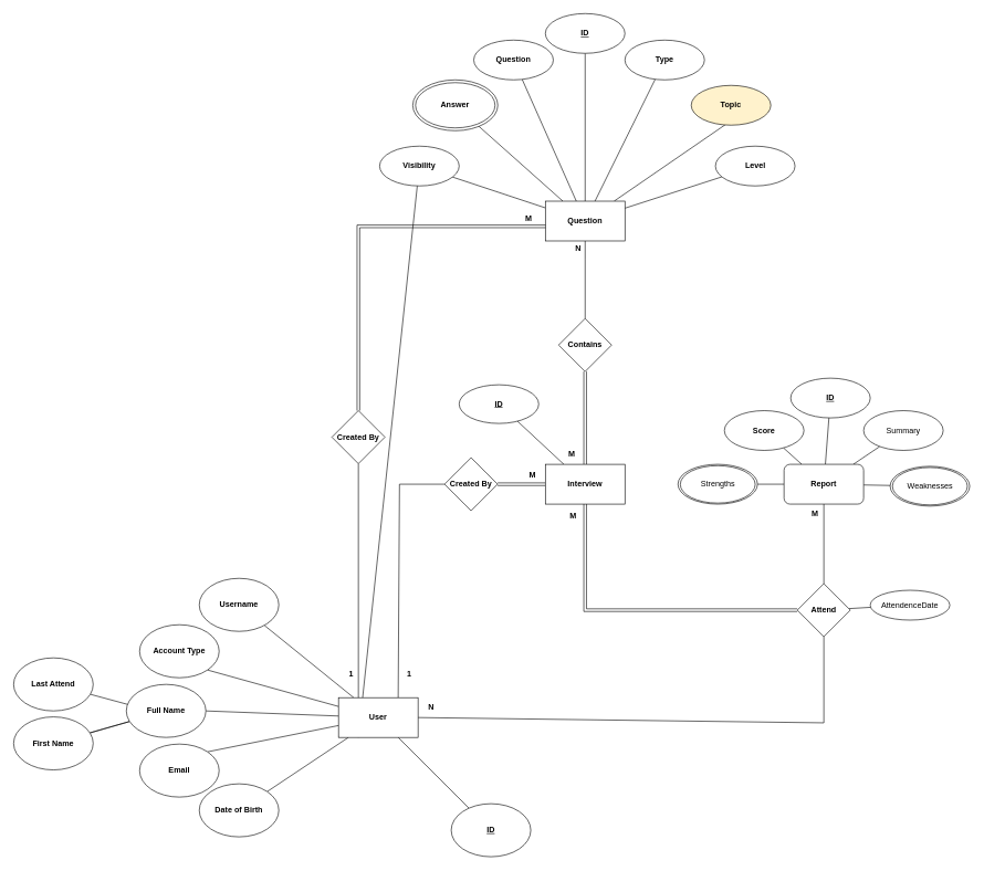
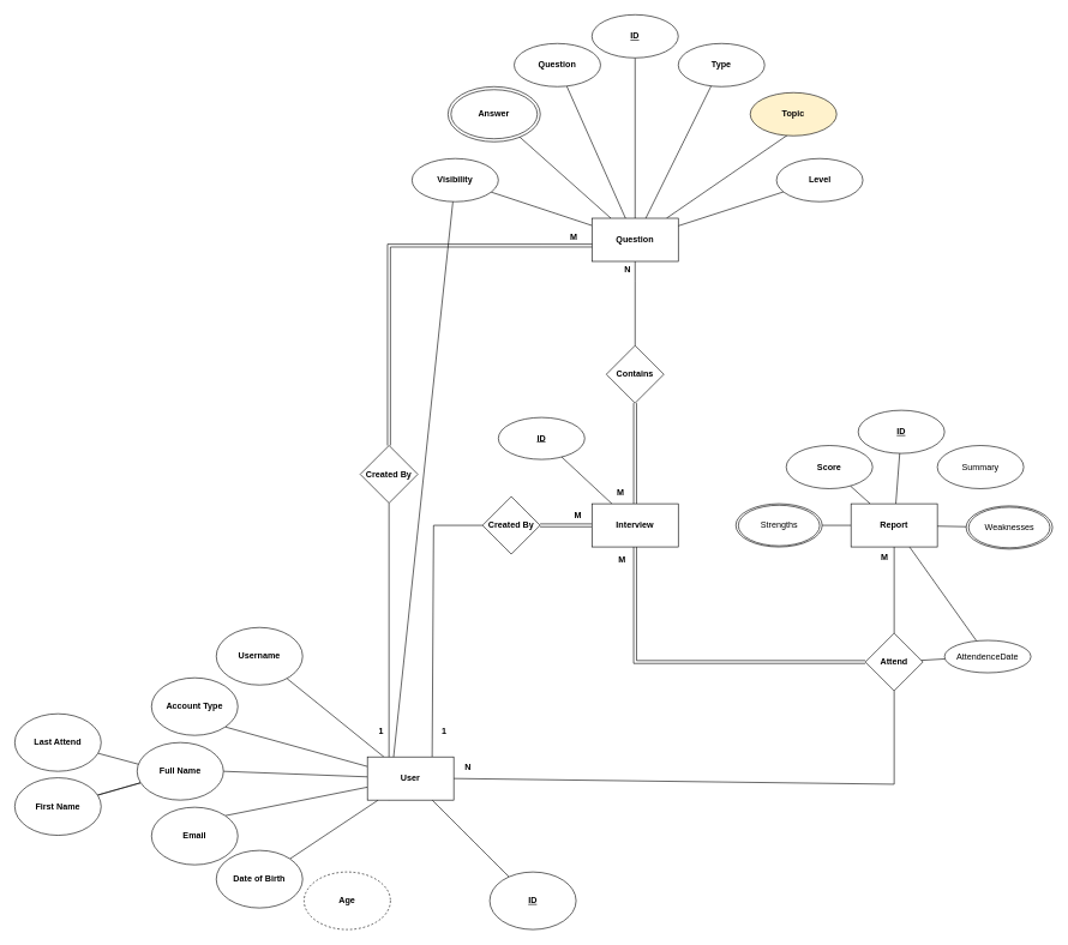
  <mxCell id="0" />
  <mxCell id="1" parent="0" />
  <mxCell id="2" style="edgeStyle=none;rounded=0;orthogonalLoop=1;jettySize=auto;html=1;entryX=1;entryY=0.5;entryDx=0;entryDy=0;endArrow=none;endFill=0;" parent="1" source="11" target="15" edge="1"><mxGeometry relative="1" as="geometry" /></mxCell>
  <mxCell id="3" style="edgeStyle=none;rounded=0;orthogonalLoop=1;jettySize=auto;html=1;entryX=1;entryY=0;entryDx=0;entryDy=0;endArrow=none;endFill=0;" parent="1" source="11" target="16" edge="1"><mxGeometry relative="1" as="geometry" /></mxCell>
  <mxCell id="4" style="edgeStyle=none;rounded=0;orthogonalLoop=1;jettySize=auto;html=1;entryX=1;entryY=0;entryDx=0;entryDy=0;endArrow=none;endFill=0;" parent="1" source="11" target="17" edge="1"><mxGeometry relative="1" as="geometry" /></mxCell>
  <mxCell id="5" style="edgeStyle=none;rounded=0;orthogonalLoop=1;jettySize=auto;html=1;exitX=0.25;exitY=1;exitDx=0;exitDy=0;endArrow=none;endFill=0;" parent="1" source="11" target="40" edge="1"><mxGeometry relative="1" as="geometry" /></mxCell>
  <mxCell id="6" style="edgeStyle=none;rounded=0;orthogonalLoop=1;jettySize=auto;html=1;entryX=1;entryY=1;entryDx=0;entryDy=0;endArrow=none;endFill=0;" parent="1" source="11" target="19" edge="1"><mxGeometry relative="1" as="geometry" /></mxCell>
  <mxCell id="7" value="" style="edgeStyle=none;rounded=0;orthogonalLoop=1;jettySize=auto;html=1;endArrow=none;endFill=0;" parent="1" source="11" target="20" edge="1"><mxGeometry relative="1" as="geometry" /></mxCell>
  <mxCell id="8" value="" style="edgeStyle=none;rounded=0;orthogonalLoop=1;jettySize=auto;html=1;endArrow=none;endFill=0;exitX=0.75;exitY=1;exitDx=0;exitDy=0;" parent="1" source="11" target="33" edge="1"><mxGeometry relative="1" as="geometry" /></mxCell>
  <mxCell id="9" style="edgeStyle=none;rounded=0;orthogonalLoop=1;jettySize=auto;html=1;exitX=0.75;exitY=0;exitDx=0;exitDy=0;entryX=0;entryY=0.5;entryDx=0;entryDy=0;endArrow=none;endFill=0;" parent="1" source="11" target="43" edge="1"><mxGeometry relative="1" as="geometry"><Array as="points"><mxPoint x="602" y="730" /></Array></mxGeometry></mxCell>
  <mxCell id="10" value="" style="edgeStyle=none;rounded=0;orthogonalLoop=1;jettySize=auto;html=1;endArrow=none;endFill=0;entryX=0.5;entryY=1;entryDx=0;entryDy=0;exitX=1;exitY=0.5;exitDx=0;exitDy=0;" parent="1" source="11" target="71" edge="1"><mxGeometry relative="1" as="geometry"><Array as="points"><mxPoint x="1242" y="1090" /></Array></mxGeometry></mxCell>
  <mxCell id="11" value="&lt;b&gt;User&lt;/b&gt;" style="rounded=0;whiteSpace=wrap;html=1;" parent="1" vertex="1"><mxGeometry x="510" y="1052" width="120" height="60" as="geometry" /></mxCell>
  <mxCell id="12" value="" style="edgeStyle=none;rounded=0;orthogonalLoop=1;jettySize=auto;html=1;endArrow=none;endFill=0;" parent="1" source="15" target="21" edge="1"><mxGeometry relative="1" as="geometry" /></mxCell>
  <mxCell id="13" value="" style="edgeStyle=none;rounded=0;orthogonalLoop=1;jettySize=auto;html=1;endArrow=none;endFill=0;" parent="1" source="15" target="21" edge="1"><mxGeometry relative="1" as="geometry" /></mxCell>
  <mxCell id="14" style="edgeStyle=none;rounded=0;orthogonalLoop=1;jettySize=auto;html=1;exitX=0.021;exitY=0.379;exitDx=0;exitDy=0;endArrow=none;endFill=0;exitPerimeter=0;" parent="1" source="15" target="22" edge="1"><mxGeometry relative="1" as="geometry" /></mxCell>
  <mxCell id="15" value="&lt;b&gt;Full Name&lt;br&gt;&lt;/b&gt;" style="ellipse;whiteSpace=wrap;html=1;strokeColor=default;" parent="1" vertex="1"><mxGeometry x="190" y="1032" width="120" height="80" as="geometry" /></mxCell>
  <mxCell id="16" value="&lt;b&gt;Email&lt;br&gt;&lt;/b&gt;" style="ellipse;whiteSpace=wrap;html=1;" parent="1" vertex="1"><mxGeometry x="210" y="1122" width="120" height="80" as="geometry" /></mxCell>
  <mxCell id="17" value="&lt;b&gt;Date of Birth&lt;br&gt;&lt;/b&gt;" style="ellipse;whiteSpace=wrap;html=1;" parent="1" vertex="1"><mxGeometry x="300" y="1182" width="120" height="80" as="geometry" /></mxCell>
+ <mxCell id="18" value="&lt;b&gt;Age&lt;br&gt;&lt;/b&gt;" style="ellipse;whiteSpace=wrap;html=1;dashed=1;" parent="1" vertex="1"><mxGeometry x="422" y="1212" width="120" height="80" as="geometry" /></mxCell>
  <mxCell id="19" value="&lt;b&gt;Account Type&lt;br&gt;&lt;/b&gt;" style="ellipse;whiteSpace=wrap;html=1;" parent="1" vertex="1"><mxGeometry x="210" y="942" width="120" height="80" as="geometry" /></mxCell>
  <mxCell id="20" value="&lt;b&gt;Username&lt;br&gt;&lt;/b&gt;" style="ellipse;whiteSpace=wrap;html=1;" parent="1" vertex="1"><mxGeometry x="300" y="872" width="120" height="80" as="geometry" /></mxCell>
  <mxCell id="21" value="&lt;b&gt;First Name&lt;/b&gt;" style="ellipse;whiteSpace=wrap;html=1;strokeColor=default;" parent="1" vertex="1"><mxGeometry x="20" y="1081" width="120" height="80" as="geometry" /></mxCell>
  <mxCell id="22" value="&lt;b&gt;Last Attend&lt;/b&gt;" style="ellipse;whiteSpace=wrap;html=1;strokeColor=default;" parent="1" vertex="1"><mxGeometry x="20" y="992" width="120" height="80" as="geometry" /></mxCell>
  <mxCell id="23" style="edgeStyle=none;rounded=0;orthogonalLoop=1;jettySize=auto;html=1;endArrow=none;endFill=0;" parent="1" source="31" target="34" edge="1"><mxGeometry relative="1" as="geometry"><mxPoint x="764.426" y="168.284" as="targetPoint" /><mxPoint x="972" y="150" as="sourcePoint" /></mxGeometry></mxCell>
  <mxCell id="24" value="" style="edgeStyle=none;rounded=0;orthogonalLoop=1;jettySize=auto;html=1;endArrow=none;endFill=0;" parent="1" source="31" target="32" edge="1"><mxGeometry relative="1" as="geometry" /></mxCell>
  <mxCell id="25" style="edgeStyle=none;rounded=0;orthogonalLoop=1;jettySize=auto;html=1;endArrow=none;endFill=0;" parent="1" source="31" target="58" edge="1"><mxGeometry relative="1" as="geometry" /></mxCell>
  <mxCell id="26" style="edgeStyle=none;rounded=0;orthogonalLoop=1;jettySize=auto;html=1;endArrow=none;endFill=0;" parent="1" source="31" target="40" edge="1"><mxGeometry relative="1" as="geometry" /></mxCell>
  <mxCell id="27" style="edgeStyle=none;rounded=0;orthogonalLoop=1;jettySize=auto;html=1;endArrow=none;endFill=0;entryX=0.433;entryY=0.981;entryDx=0;entryDy=0;entryPerimeter=0;" parent="1" source="31" target="41" edge="1"><mxGeometry relative="1" as="geometry"><mxPoint x="982" y="100" as="targetPoint" /></mxGeometry></mxCell>
  <mxCell id="28" value="" style="edgeStyle=none;rounded=0;orthogonalLoop=1;jettySize=auto;html=1;endArrow=none;endFill=0;" parent="1" source="31" target="42" edge="1"><mxGeometry relative="1" as="geometry" /></mxCell>
  <mxCell id="29" style="edgeStyle=none;rounded=0;orthogonalLoop=1;jettySize=auto;html=1;exitX=0.5;exitY=1;exitDx=0;exitDy=0;entryX=0.5;entryY=0;entryDx=0;entryDy=0;endArrow=none;endFill=0;" parent="1" source="31" target="44" edge="1"><mxGeometry relative="1" as="geometry"><Array as="points"><mxPoint x="882" y="390" /></Array></mxGeometry></mxCell>
  <mxCell id="30" value="" style="edgeStyle=none;rounded=0;orthogonalLoop=1;jettySize=auto;html=1;endArrow=none;endFill=0;" parent="1" source="31" target="55" edge="1"><mxGeometry relative="1" as="geometry" /></mxCell>
  <mxCell id="31" value="&lt;b&gt;Question&lt;/b&gt;" style="rounded=0;whiteSpace=wrap;html=1;" parent="1" vertex="1"><mxGeometry x="822" y="303" width="120" height="60" as="geometry" /></mxCell>
  <mxCell id="32" value="&lt;b&gt;&lt;u&gt;ID&lt;/u&gt;&lt;br&gt;&lt;/b&gt;" style="ellipse;whiteSpace=wrap;html=1;" parent="1" vertex="1"><mxGeometry x="822" y="20" width="120" height="60" as="geometry" /></mxCell>
  <mxCell id="33" value="&lt;b&gt;&lt;u&gt;ID&lt;/u&gt;&lt;br&gt;&lt;/b&gt;" style="ellipse;whiteSpace=wrap;html=1;" parent="1" vertex="1"><mxGeometry x="680" y="1212" width="120" height="80" as="geometry" /></mxCell>
  <mxCell id="34" value="&lt;b&gt;Question&lt;br&gt;&lt;/b&gt;" style="ellipse;whiteSpace=wrap;html=1;" parent="1" vertex="1"><mxGeometry x="714" y="60" width="120" height="60" as="geometry" /></mxCell>
  <mxCell id="35" style="edgeStyle=none;rounded=0;orthogonalLoop=1;jettySize=auto;html=1;endArrow=none;endFill=0;" parent="1" source="38" target="39" edge="1"><mxGeometry relative="1" as="geometry" /></mxCell>
  <mxCell id="36" value="" style="edgeStyle=none;rounded=0;orthogonalLoop=1;jettySize=auto;html=1;endArrow=none;endFill=0;shape=link;" parent="1" source="38" target="43" edge="1"><mxGeometry relative="1" as="geometry" /></mxCell>
  <mxCell id="37" value="" style="edgeStyle=none;rounded=0;orthogonalLoop=1;jettySize=auto;html=1;endArrow=none;endFill=0;shape=link;" parent="1" source="38" target="44" edge="1"><mxGeometry relative="1" as="geometry" /></mxCell>
  <mxCell id="38" value="&lt;b&gt;Interview&lt;/b&gt;" style="rounded=0;whiteSpace=wrap;html=1;strokeColor=default;" parent="1" vertex="1"><mxGeometry x="822" y="700" width="120" height="60" as="geometry" /></mxCell>
  <mxCell id="39" value="&lt;b&gt;&lt;u&gt;ID&lt;/u&gt;&lt;br&gt;&lt;/b&gt;" style="ellipse;whiteSpace=wrap;html=1;" parent="1" vertex="1"><mxGeometry x="692" y="580" width="120" height="58.33" as="geometry" /></mxCell>
  <mxCell id="40" value="&lt;b&gt;Visibility&lt;br&gt;&lt;/b&gt;" style="ellipse;whiteSpace=wrap;html=1;" parent="1" vertex="1"><mxGeometry x="572" y="220" width="120" height="60" as="geometry" /></mxCell>
  <mxCell id="41" value="&lt;b&gt;Topic&lt;br&gt;&lt;/b&gt;" style="ellipse;whiteSpace=wrap;html=1;fillColor=#fff2cc;" parent="1" vertex="1"><mxGeometry x="1042" y="128.34" width="120" height="60" as="geometry" /></mxCell>
  <mxCell id="42" value="&lt;b&gt;Level&lt;/b&gt;" style="ellipse;whiteSpace=wrap;html=1;rounded=0;" parent="1" vertex="1"><mxGeometry x="1078.5" y="220" width="120" height="60" as="geometry" /></mxCell>
  <mxCell id="43" value="&lt;b&gt;Created By&lt;/b&gt;" style="rhombus;whiteSpace=wrap;html=1;rounded=0;" parent="1" vertex="1"><mxGeometry x="670" y="690" width="80" height="80" as="geometry" /></mxCell>
  <mxCell id="44" value="&lt;b&gt;Contains&lt;/b&gt;" style="rhombus;whiteSpace=wrap;html=1;rounded=0;" parent="1" vertex="1"><mxGeometry x="842" y="480" width="80" height="80" as="geometry" /></mxCell>
  <mxCell id="45" value="&lt;b&gt;N&lt;/b&gt;" style="text;html=1;strokeColor=none;fillColor=none;align=center;verticalAlign=middle;whiteSpace=wrap;rounded=0;" parent="1" vertex="1"><mxGeometry x="842" y="360" width="60" height="30" as="geometry" /></mxCell>
  <mxCell id="46" value="&lt;b&gt;M&lt;/b&gt;" style="text;html=1;strokeColor=none;fillColor=none;align=center;verticalAlign=middle;whiteSpace=wrap;rounded=0;" parent="1" vertex="1"><mxGeometry x="832" y="669" width="60" height="30" as="geometry" /></mxCell>
  <mxCell id="47" value="&lt;b&gt;1&lt;/b&gt;" style="text;html=1;strokeColor=none;fillColor=none;align=center;verticalAlign=middle;whiteSpace=wrap;rounded=0;" parent="1" vertex="1"><mxGeometry x="602" y="1002" width="30" height="30" as="geometry" /></mxCell>
  <mxCell id="48" value="&lt;b&gt;M&lt;/b&gt;" style="text;html=1;strokeColor=none;fillColor=none;align=center;verticalAlign=middle;whiteSpace=wrap;rounded=0;" parent="1" vertex="1"><mxGeometry x="773" y="702" width="60" height="30" as="geometry" /></mxCell>
  <mxCell id="49" style="edgeStyle=none;rounded=0;orthogonalLoop=1;jettySize=auto;html=1;exitX=0.5;exitY=0;exitDx=0;exitDy=0;entryX=0.002;entryY=0.633;entryDx=0;entryDy=0;endArrow=none;endFill=0;shape=link;entryPerimeter=0;" parent="1" source="51" target="31" edge="1"><mxGeometry relative="1" as="geometry"><Array as="points"><mxPoint x="540" y="341" /></Array></mxGeometry></mxCell>
  <mxCell id="50" style="edgeStyle=none;rounded=0;orthogonalLoop=1;jettySize=auto;html=1;exitX=0.5;exitY=1;exitDx=0;exitDy=0;entryX=0.25;entryY=0;entryDx=0;entryDy=0;endArrow=none;endFill=0;" parent="1" source="51" target="11" edge="1"><mxGeometry relative="1" as="geometry" /></mxCell>
  <mxCell id="51" value="&lt;b&gt;Created By&lt;/b&gt;" style="rhombus;whiteSpace=wrap;html=1;" parent="1" vertex="1"><mxGeometry x="500" y="619" width="80" height="80" as="geometry" /></mxCell>
  <mxCell id="52" style="edgeStyle=none;rounded=0;orthogonalLoop=1;jettySize=auto;html=1;exitX=0.5;exitY=1;exitDx=0;exitDy=0;endArrow=none;endFill=0;" parent="1" source="20" target="20" edge="1"><mxGeometry relative="1" as="geometry" /></mxCell>
  <mxCell id="53" value="&lt;b&gt;M&lt;/b&gt;" style="text;html=1;strokeColor=none;fillColor=none;align=center;verticalAlign=middle;whiteSpace=wrap;rounded=0;" parent="1" vertex="1"><mxGeometry x="767" y="315" width="60" height="30" as="geometry" /></mxCell>
  <mxCell id="54" value="&lt;b&gt;1&lt;/b&gt;" style="text;html=1;strokeColor=none;fillColor=none;align=center;verticalAlign=middle;whiteSpace=wrap;rounded=0;" parent="1" vertex="1"><mxGeometry x="510" y="1002" width="39" height="30" as="geometry" /></mxCell>
  <mxCell id="55" value="&lt;b&gt;Type&lt;/b&gt;" style="ellipse;whiteSpace=wrap;html=1;rounded=0;" parent="1" vertex="1"><mxGeometry x="942" y="60" width="120" height="60" as="geometry" /></mxCell>
  <mxCell id="56" value="" style="group" parent="1" vertex="1" connectable="0"><mxGeometry x="622" y="120" width="128.27" height="76.67" as="geometry" /></mxCell>
  <mxCell id="57" value="" style="ellipse;whiteSpace=wrap;html=1;strokeColor=default;" parent="56" vertex="1"><mxGeometry width="128.27" height="76.67" as="geometry" /></mxCell>
  <mxCell id="58" value="&lt;b&gt;Answer&lt;br&gt;&lt;/b&gt;" style="ellipse;whiteSpace=wrap;html=1;" parent="56" vertex="1"><mxGeometry x="4.13" y="4.16" width="120" height="68.33" as="geometry" /></mxCell>
  <mxCell id="59" value="" style="edgeStyle=none;rounded=0;orthogonalLoop=1;jettySize=auto;html=1;endArrow=none;endFill=0;" parent="1" source="64" target="65" edge="1"><mxGeometry relative="1" as="geometry" /></mxCell>
  <mxCell id="60" value="" style="edgeStyle=none;rounded=0;orthogonalLoop=1;jettySize=auto;html=1;endArrow=none;endFill=0;" parent="1" source="64" target="66" edge="1"><mxGeometry relative="1" as="geometry" /></mxCell>
- <mxCell id="61" value="" style="edgeStyle=none;rounded=0;orthogonalLoop=1;jettySize=auto;html=1;endArrow=none;endFill=0;" parent="1" source="64" target="67" edge="1"><mxGeometry relative="1" as="geometry" /></mxCell>
+ <mxCell id="61" value="" style="edgeStyle=none;rounded=0;orthogonalLoop=1;jettySize=auto;html=1;endArrow=none;endFill=0;" parent="1" source="64" target="75" edge="1"><mxGeometry relative="1" as="geometry" /></mxCell>
  <mxCell id="62" value="" style="edgeStyle=none;rounded=0;orthogonalLoop=1;jettySize=auto;html=1;endArrow=none;endFill=0;" parent="1" source="64" target="81" edge="1"><mxGeometry relative="1" as="geometry" /></mxCell>
  <mxCell id="63" value="" style="edgeStyle=none;rounded=0;orthogonalLoop=1;jettySize=auto;html=1;endArrow=none;endFill=0;" parent="1" source="64" target="78" edge="1"><mxGeometry relative="1" as="geometry" /></mxCell>
- <mxCell id="64" value="&lt;b&gt;Report&lt;/b&gt;" style="whiteSpace=wrap;html=1;rounded=1;" parent="1" vertex="1"><mxGeometry x="1182" y="700" width="120" height="60" as="geometry" /></mxCell>
+ <mxCell id="64" value="&lt;b&gt;Report&lt;/b&gt;" style="rounded=0;whiteSpace=wrap;html=1;" parent="1" vertex="1"><mxGeometry x="1182" y="700" width="120" height="60" as="geometry" /></mxCell>
  <mxCell id="65" value="&lt;b&gt;&lt;u&gt;ID&lt;/u&gt;&lt;/b&gt;" style="ellipse;whiteSpace=wrap;html=1;rounded=0;" parent="1" vertex="1"><mxGeometry x="1192" y="570" width="120" height="60" as="geometry" /></mxCell>
  <mxCell id="66" value="&lt;b&gt;Score&lt;/b&gt;" style="ellipse;whiteSpace=wrap;html=1;rounded=0;" parent="1" vertex="1"><mxGeometry x="1092" y="619" width="120" height="60" as="geometry" /></mxCell>
  <mxCell id="67" value="Summary" style="ellipse;whiteSpace=wrap;html=1;rounded=0;" parent="1" vertex="1"><mxGeometry x="1302" y="619" width="120" height="60" as="geometry" /></mxCell>
  <mxCell id="68" style="edgeStyle=none;rounded=0;orthogonalLoop=1;jettySize=auto;html=1;exitX=0;exitY=0.5;exitDx=0;exitDy=0;entryX=0.5;entryY=1;entryDx=0;entryDy=0;endArrow=none;endFill=0;shape=link;" parent="1" source="71" target="38" edge="1"><mxGeometry relative="1" as="geometry"><Array as="points"><mxPoint x="882" y="920" /></Array></mxGeometry></mxCell>
  <mxCell id="69" value="" style="rounded=0;orthogonalLoop=1;jettySize=auto;html=1;endArrow=none;endFill=0;" edge="1" parent="1" source="71" target="75"><mxGeometry relative="1" as="geometry" /></mxCell>
  <mxCell id="70" style="edgeStyle=none;rounded=0;orthogonalLoop=1;jettySize=auto;html=1;exitX=0.5;exitY=0;exitDx=0;exitDy=0;entryX=0.5;entryY=1;entryDx=0;entryDy=0;endArrow=none;endFill=0;" edge="1" parent="1" source="71" target="64"><mxGeometry relative="1" as="geometry"><Array as="points" /></mxGeometry></mxCell>
  <mxCell id="71" value="&lt;b&gt;Attend&lt;br&gt;&lt;/b&gt;" style="rhombus;whiteSpace=wrap;html=1;rounded=0;" parent="1" vertex="1"><mxGeometry x="1202" y="880" width="80" height="80" as="geometry" /></mxCell>
  <mxCell id="72" value="&lt;b&gt;M&lt;/b&gt;" style="text;html=1;strokeColor=none;fillColor=none;align=center;verticalAlign=middle;whiteSpace=wrap;rounded=0;" parent="1" vertex="1"><mxGeometry x="834" y="763" width="60" height="30" as="geometry" /></mxCell>
  <mxCell id="73" value="&lt;b&gt;M&lt;/b&gt;" style="text;html=1;strokeColor=none;fillColor=none;align=center;verticalAlign=middle;whiteSpace=wrap;rounded=0;" parent="1" vertex="1"><mxGeometry x="1198.5" y="760" width="60" height="30" as="geometry" /></mxCell>
  <mxCell id="74" value="&lt;b&gt;N&lt;/b&gt;" style="text;html=1;strokeColor=none;fillColor=none;align=center;verticalAlign=middle;whiteSpace=wrap;rounded=0;" parent="1" vertex="1"><mxGeometry x="620" y="1051" width="60" height="30" as="geometry" /></mxCell>
  <mxCell id="75" value="AttendenceDate" style="ellipse;whiteSpace=wrap;html=1;rounded=0;" vertex="1" parent="1"><mxGeometry x="1312" y="890" width="120" height="45" as="geometry" /></mxCell>
  <mxCell id="76" style="edgeStyle=none;rounded=0;orthogonalLoop=1;jettySize=auto;html=1;exitX=1;exitY=1;exitDx=0;exitDy=0;endArrow=none;endFill=0;" edge="1" parent="1"><mxGeometry relative="1" as="geometry"><mxPoint x="872.426" y="853.213" as="sourcePoint" /><mxPoint x="872.787" y="853.031" as="targetPoint" /></mxGeometry></mxCell>
  <mxCell id="77" value="" style="group" vertex="1" connectable="0" parent="1"><mxGeometry x="1022" y="700" width="120" height="60" as="geometry" /></mxCell>
  <mxCell id="78" value="Strengths" style="ellipse;whiteSpace=wrap;html=1;rounded=0;fontStyle=1" parent="77" vertex="1"><mxGeometry width="120" height="60" as="geometry" /></mxCell>
  <mxCell id="79" value="&lt;span style=&quot;font-weight: normal;&quot;&gt;Strengths&lt;/span&gt;" style="ellipse;whiteSpace=wrap;html=1;rounded=0;fontStyle=1" parent="77" vertex="1"><mxGeometry x="3.5" y="2" width="113" height="56.5" as="geometry" /></mxCell>
  <mxCell id="80" value="" style="group" vertex="1" connectable="0" parent="1"><mxGeometry x="1342" y="703" width="120" height="60" as="geometry" /></mxCell>
  <mxCell id="81" value="&lt;b&gt;Weaknesses&lt;/b&gt;" style="ellipse;whiteSpace=wrap;html=1;rounded=0;" parent="80" vertex="1"><mxGeometry width="120" height="60" as="geometry" /></mxCell>
  <mxCell id="82" value="&lt;span style=&quot;font-weight: normal;&quot;&gt;Weaknesses&lt;/span&gt;" style="ellipse;whiteSpace=wrap;html=1;rounded=0;fontStyle=1" parent="80" vertex="1"><mxGeometry x="3.5" y="1.75" width="113" height="56.5" as="geometry" /></mxCell>
